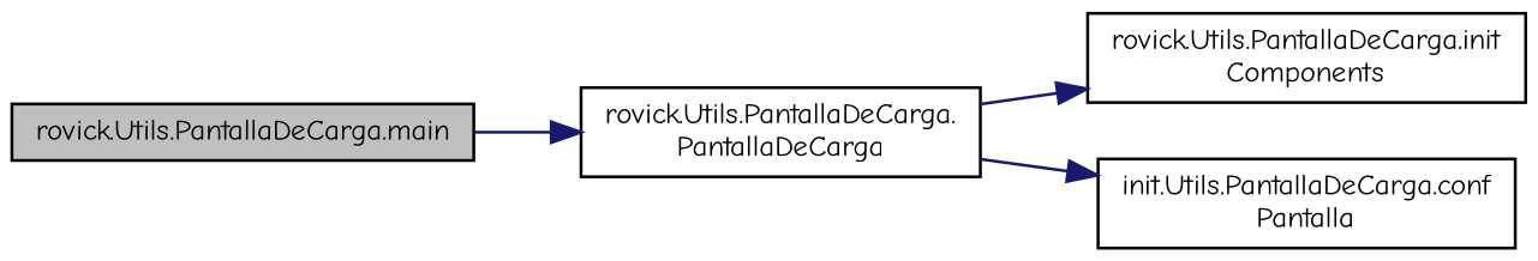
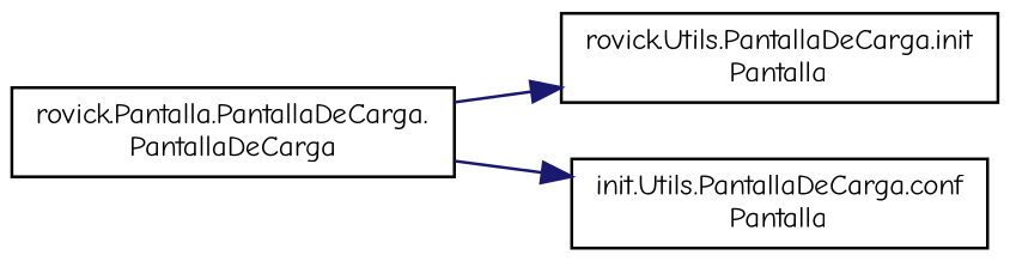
  digraph {
    fontname="Comic Neue"
    rankdir=LR
    node [color=black fillcolor=white fontname="Comic Neue" fontsize=10 shape=record style=filled]
    edge [color=midnightblue fontname="Comic Neue" fontsize=10 labelfontname=Helvetica labelfontsize=10 style=solid]
-   n1 [fillcolor=grey75 fontcolor=black height=0.2 label="rovick.Utils.PantallaDeCarga.main" width=0.4]
-   n2 [height=0.2 label="rovick.Utils.PantallaDeCarga.\lPantallaDeCarga" width=0.4]
-   n3 [height=0.2 label="rovick.Utils.PantallaDeCarga.init\lComponents" width=0.4]
+   n2 [height=0.2 label="rovick.Pantalla.PantallaDeCarga.\lPantallaDeCarga" width=0.4]
+   n3 [height=0.2 label="rovick.Utils.PantallaDeCarga.init\lPantalla" width=0.4]
    n4 [height=0.2 label="init.Utils.PantallaDeCarga.conf\lPantalla" width=0.4]
-   n1 -> n2
    n2 -> n3
    n2 -> n4
  }
